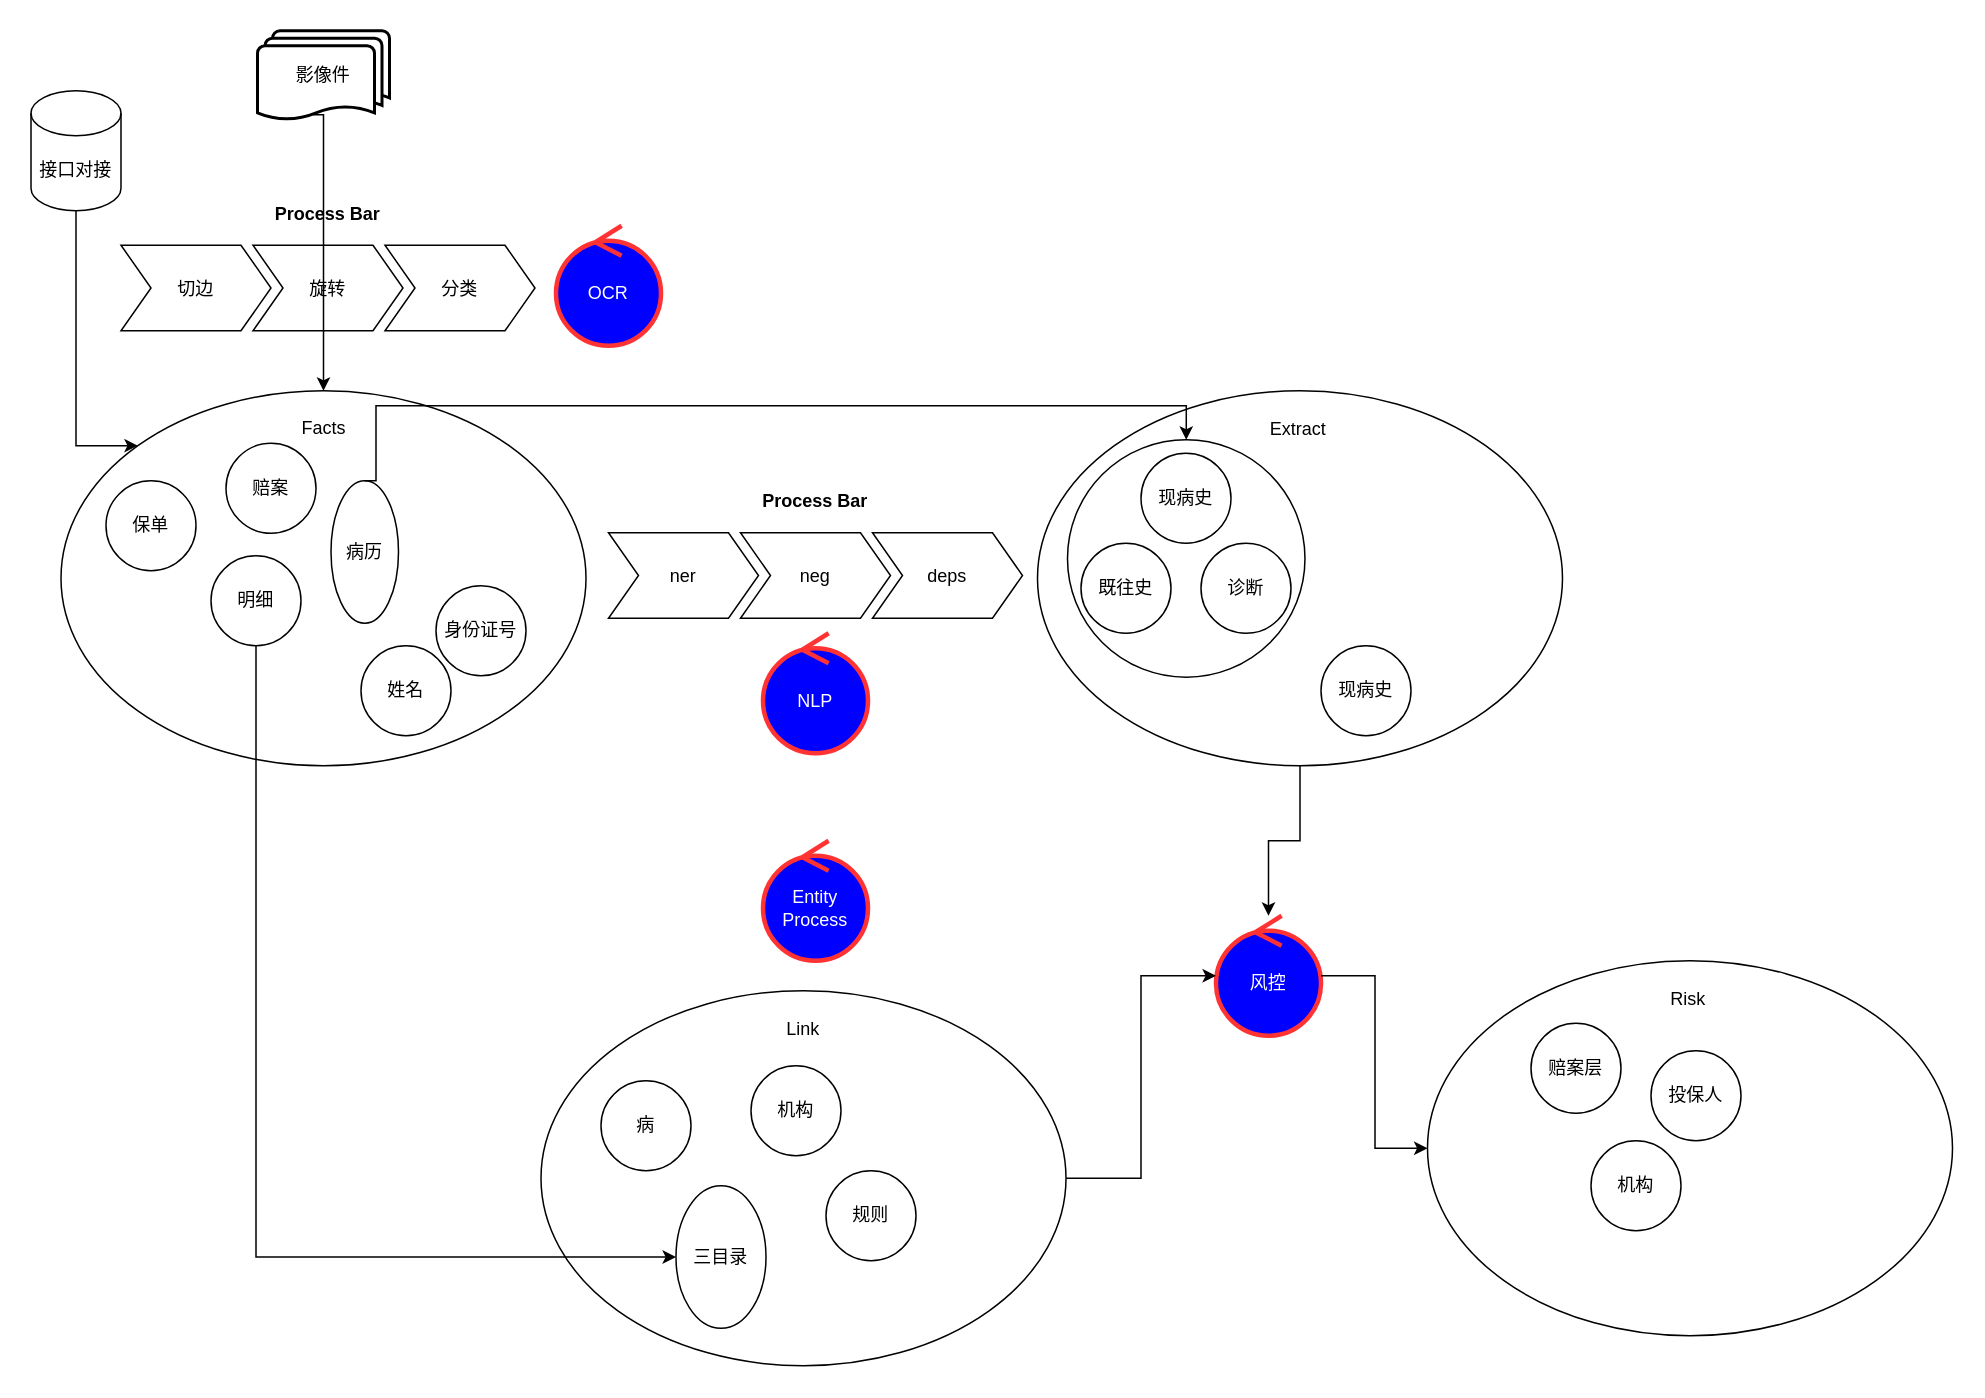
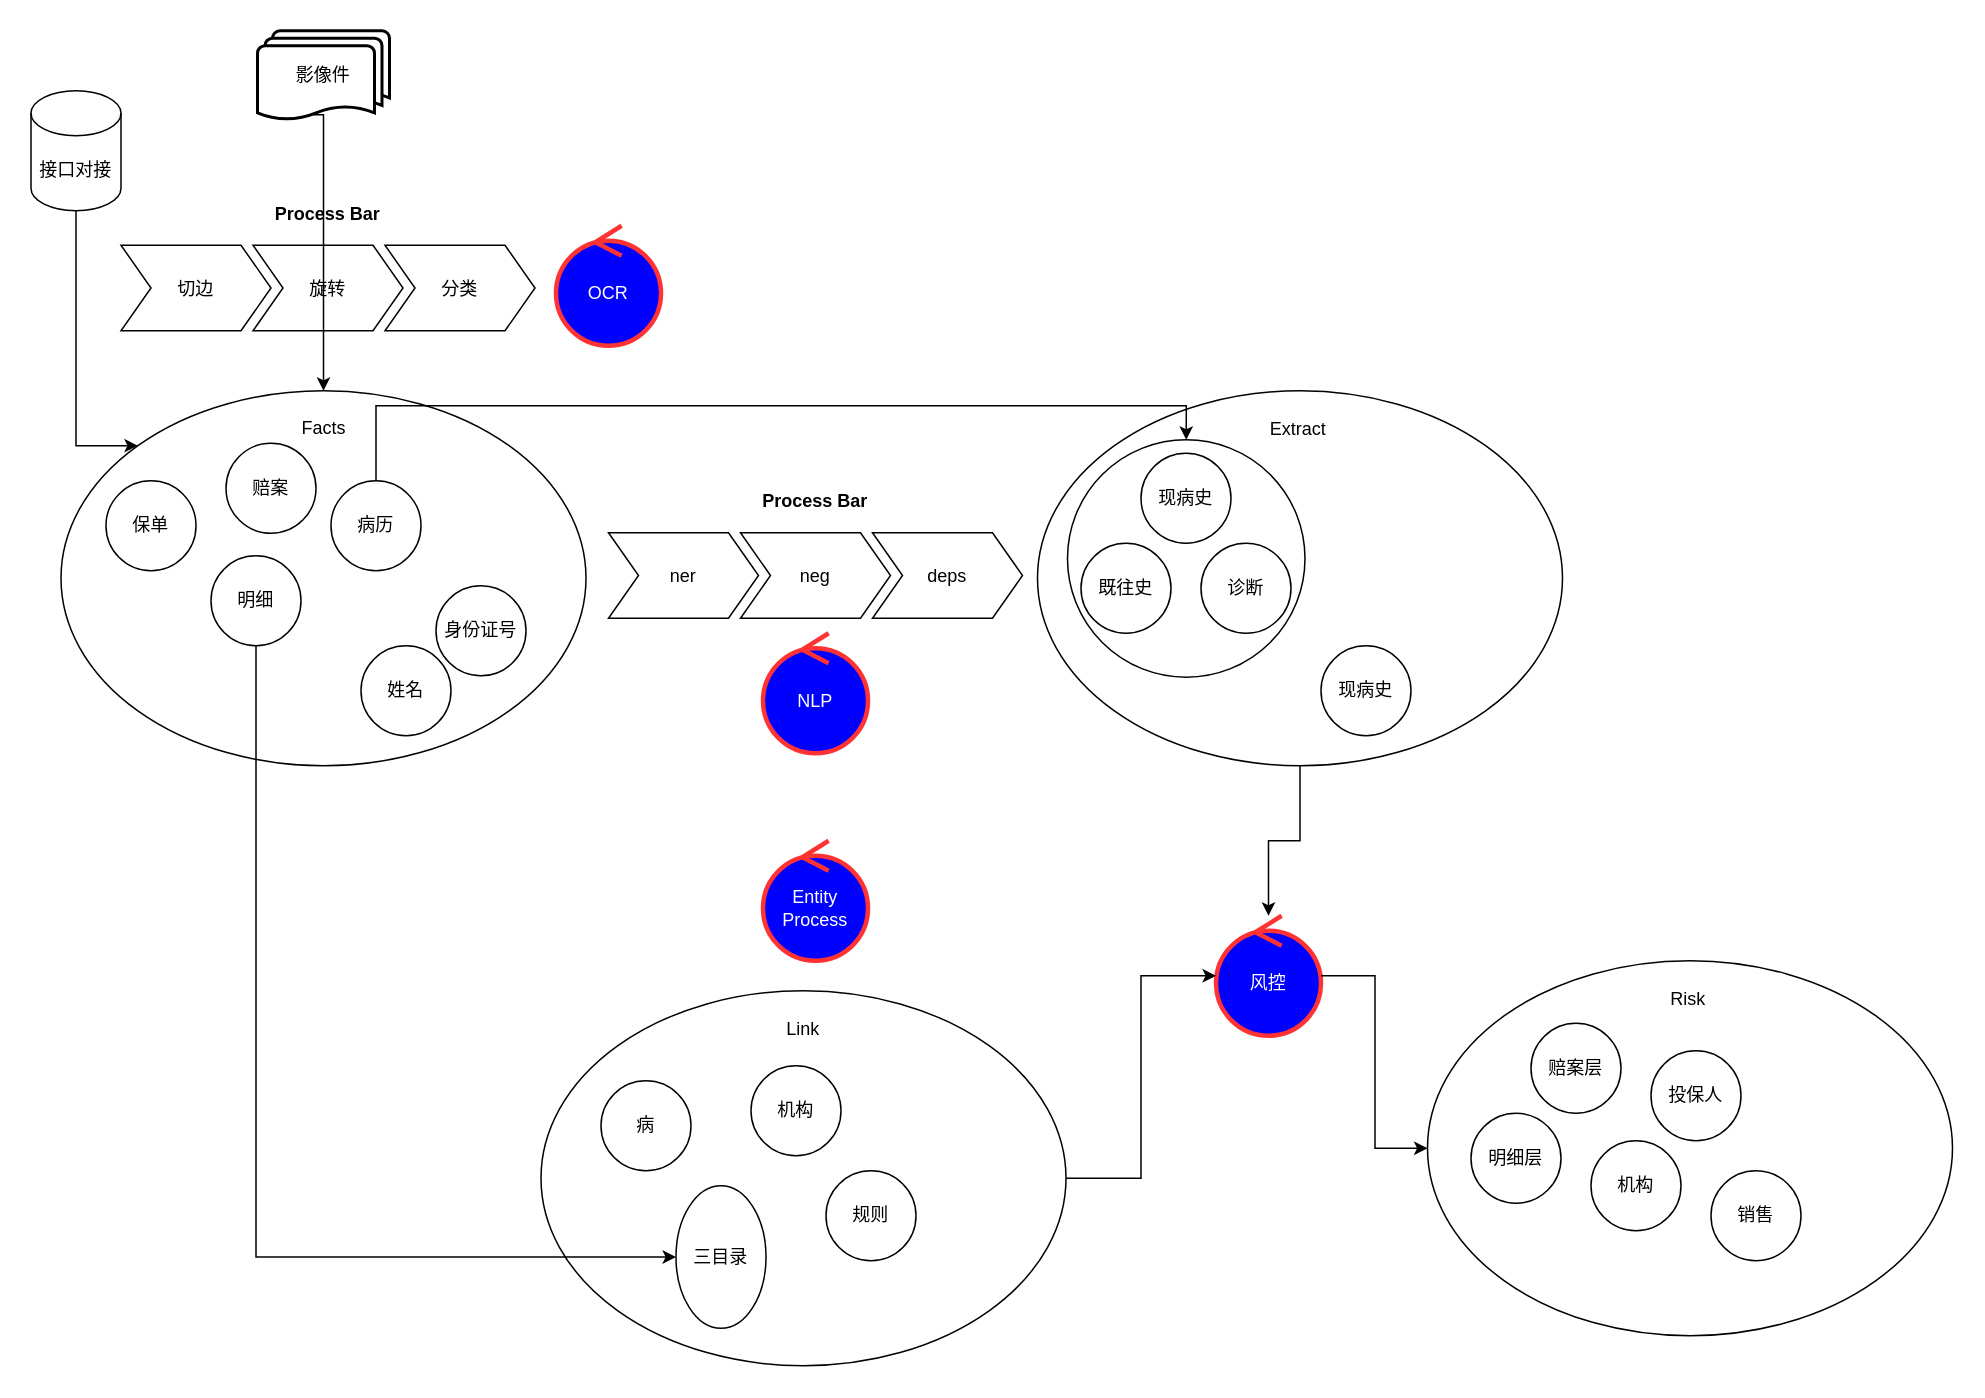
  <mxCell id="0" />
  <mxCell id="1" parent="0" />
  <mxCell id="2" value="" style="ellipse;whiteSpace=wrap;html=1;" vertex="1" parent="1"><mxGeometry x="40" y="260" width="350" height="250" as="geometry" /></mxCell>
  <mxCell id="3" value="保单" style="ellipse;whiteSpace=wrap;html=1;aspect=fixed;" vertex="1" parent="1"><mxGeometry x="70" y="320" width="60" height="60" as="geometry" /></mxCell>
  <mxCell id="4" value="Facts" style="text;html=1;strokeColor=none;fillColor=none;align=center;verticalAlign=middle;whiteSpace=wrap;rounded=0;" vertex="1" parent="1"><mxGeometry x="177.5" y="270" width="75" height="30" as="geometry" /></mxCell>
  <mxCell id="5" value="赔案" style="ellipse;whiteSpace=wrap;html=1;aspect=fixed;" vertex="1" parent="1"><mxGeometry x="150" y="295" width="60" height="60" as="geometry" /></mxCell>
- <mxCell id="6" value="病历" style="ellipse;whiteSpace=wrap;html=1;aspect=fixed;" vertex="1" parent="1"><mxGeometry x="220" y="320" width="45" height="95" as="geometry" /></mxCell>
+ <mxCell id="6" value="病历" style="ellipse;whiteSpace=wrap;html=1;aspect=fixed;" vertex="1" parent="1"><mxGeometry x="220" y="320" width="60" height="60" as="geometry" /></mxCell>
  <mxCell id="7" value="明细" style="ellipse;whiteSpace=wrap;html=1;aspect=fixed;" vertex="1" parent="1"><mxGeometry x="140" y="370" width="60" height="60" as="geometry" /></mxCell>
  <mxCell id="8" value="接口对接" style="shape=cylinder3;whiteSpace=wrap;html=1;boundedLbl=1;backgroundOutline=1;size=15;" vertex="1" parent="1"><mxGeometry x="20" y="60" width="60" height="80" as="geometry" /></mxCell>
  <mxCell id="9" value="影像件" style="strokeWidth=2;html=1;shape=mxgraph.flowchart.multi-document;whiteSpace=wrap;" vertex="1" parent="1"><mxGeometry x="171" y="20" width="88" height="60" as="geometry" /></mxCell>
  <mxCell id="10" value="Process Bar" style="swimlane;childLayout=stackLayout;horizontal=1;fillColor=none;horizontalStack=1;resizeParent=1;resizeParentMax=0;resizeLast=0;collapsible=0;strokeColor=none;stackBorder=10;stackSpacing=-12;resizable=1;align=center;points=[];fontColor=#000000;" vertex="1" parent="1"><mxGeometry x="70" y="130" width="296" height="100" as="geometry" /></mxCell>
  <mxCell id="11" value="切边" style="shape=step;perimeter=stepPerimeter;fixedSize=1;points=[];" vertex="1" parent="10"><mxGeometry x="10" y="33" width="100" height="57" as="geometry" /></mxCell>
  <mxCell id="12" value="旋转" style="shape=step;perimeter=stepPerimeter;fixedSize=1;points=[];" vertex="1" parent="10"><mxGeometry x="98" y="33" width="100" height="57" as="geometry" /></mxCell>
  <mxCell id="13" value="分类" style="shape=step;perimeter=stepPerimeter;fixedSize=1;points=[];" vertex="1" parent="10"><mxGeometry x="186" y="33" width="100" height="57" as="geometry" /></mxCell>
  <mxCell id="14" value="" style="edgeStyle=segmentEdgeStyle;endArrow=classic;html=1;rounded=0;exitX=0.5;exitY=1;exitDx=0;exitDy=0;exitPerimeter=0;entryX=0;entryY=0;entryDx=0;entryDy=0;" edge="1" parent="1" source="8" target="2"><mxGeometry width="50" height="50" relative="1" as="geometry"><mxPoint x="70" y="200" as="sourcePoint" /><mxPoint x="10" y="200" as="targetPoint" /><Array as="points"><mxPoint x="50" y="297" /></Array></mxGeometry></mxCell>
  <mxCell id="15" value="" style="edgeStyle=segmentEdgeStyle;endArrow=classic;html=1;rounded=0;entryX=0.5;entryY=0;entryDx=0;entryDy=0;exitX=0.42;exitY=0.933;exitDx=0;exitDy=0;exitPerimeter=0;" edge="1" parent="1" source="9" target="2"><mxGeometry width="50" height="50" relative="1" as="geometry"><mxPoint x="111" y="150" as="sourcePoint" /><mxPoint x="121.759" y="315.398" as="targetPoint" /><Array as="points"><mxPoint x="215" y="76" /></Array></mxGeometry></mxCell>
  <mxCell id="16" value="" style="group" vertex="1" connectable="0" parent="1"><mxGeometry x="690" y="260" width="350" height="250" as="geometry" /></mxCell>
  <mxCell id="17" value="" style="ellipse;whiteSpace=wrap;html=1;" vertex="1" parent="16"><mxGeometry x="1" width="350" height="250.0" as="geometry" /></mxCell>
  <mxCell id="18" value="Extract" style="text;html=1;strokeColor=none;fillColor=none;align=center;verticalAlign=middle;whiteSpace=wrap;rounded=0;" vertex="1" parent="16"><mxGeometry x="120" y="10.42" width="110" height="31.25" as="geometry" /></mxCell>
  <mxCell id="19" value="" style="ellipse;whiteSpace=wrap;html=1;aspect=fixed;" vertex="1" parent="16"><mxGeometry x="21" y="32.67" width="158.33" height="158.33" as="geometry" /></mxCell>
  <mxCell id="20" value="现病史" style="ellipse;whiteSpace=wrap;html=1;aspect=fixed;" vertex="1" parent="16"><mxGeometry x="70" y="41.67" width="60" height="60" as="geometry" /></mxCell>
  <mxCell id="21" value="诊断" style="ellipse;whiteSpace=wrap;html=1;aspect=fixed;" vertex="1" parent="16"><mxGeometry x="110" y="101.67" width="60" height="60" as="geometry" /></mxCell>
  <mxCell id="22" value="既往史" style="ellipse;whiteSpace=wrap;html=1;aspect=fixed;" vertex="1" parent="16"><mxGeometry x="30" y="101.67" width="60" height="60" as="geometry" /></mxCell>
  <mxCell id="23" value="现病史" style="ellipse;whiteSpace=wrap;html=1;aspect=fixed;" vertex="1" parent="16"><mxGeometry x="190" y="170" width="60" height="60" as="geometry" /></mxCell>
  <mxCell id="24" value="身份证号" style="ellipse;whiteSpace=wrap;html=1;aspect=fixed;" vertex="1" parent="1"><mxGeometry x="290" y="390" width="60" height="60" as="geometry" /></mxCell>
  <mxCell id="25" value="姓名" style="ellipse;whiteSpace=wrap;html=1;aspect=fixed;" vertex="1" parent="1"><mxGeometry x="240" y="430" width="60" height="60" as="geometry" /></mxCell>
  <mxCell id="26" value="Process Bar" style="swimlane;childLayout=stackLayout;horizontal=1;fillColor=none;horizontalStack=1;resizeParent=1;resizeParentMax=0;resizeLast=0;collapsible=0;strokeColor=none;stackBorder=10;stackSpacing=-12;resizable=1;align=center;points=[];fontColor=#000000;" vertex="1" parent="1"><mxGeometry x="395" y="321.67" width="296" height="100" as="geometry" /></mxCell>
  <mxCell id="27" value="ner" style="shape=step;perimeter=stepPerimeter;fixedSize=1;points=[];" vertex="1" parent="26"><mxGeometry x="10" y="33" width="100" height="57" as="geometry" /></mxCell>
  <mxCell id="28" value="neg" style="shape=step;perimeter=stepPerimeter;fixedSize=1;points=[];" vertex="1" parent="26"><mxGeometry x="98" y="33" width="100" height="57" as="geometry" /></mxCell>
  <mxCell id="29" value="deps" style="shape=step;perimeter=stepPerimeter;fixedSize=1;points=[];" vertex="1" parent="26"><mxGeometry x="186" y="33" width="100" height="57" as="geometry" /></mxCell>
  <mxCell id="30" value="" style="group" vertex="1" connectable="0" parent="1"><mxGeometry x="360" y="660" width="350" height="250" as="geometry" /></mxCell>
  <mxCell id="31" value="" style="ellipse;whiteSpace=wrap;html=1;" vertex="1" parent="30"><mxGeometry width="350" height="250.0" as="geometry" /></mxCell>
  <mxCell id="32" value="Link" style="text;html=1;strokeColor=none;fillColor=none;align=center;verticalAlign=middle;whiteSpace=wrap;rounded=0;" vertex="1" parent="30"><mxGeometry x="120" y="10" width="110" height="31.25" as="geometry" /></mxCell>
  <mxCell id="33" value="病" style="ellipse;whiteSpace=wrap;html=1;aspect=fixed;" vertex="1" parent="30"><mxGeometry x="40" y="60" width="60" height="60" as="geometry" /></mxCell>
  <mxCell id="34" value="三目录" style="ellipse;whiteSpace=wrap;html=1;aspect=fixed;" vertex="1" parent="30"><mxGeometry x="90" y="130" width="60" height="95" as="geometry" /></mxCell>
  <mxCell id="35" value="机构" style="ellipse;whiteSpace=wrap;html=1;aspect=fixed;" vertex="1" parent="30"><mxGeometry x="140" y="50" width="60" height="60" as="geometry" /></mxCell>
  <mxCell id="36" value="规则" style="ellipse;whiteSpace=wrap;html=1;aspect=fixed;" vertex="1" parent="30"><mxGeometry x="190" y="120" width="60" height="60" as="geometry" /></mxCell>
  <mxCell id="37" value="NLP" style="ellipse;shape=umlControl;whiteSpace=wrap;html=1;fontColor=#FFFFFF;fillColor=#0000FF;strokeColor=#FF3333;strokeWidth=3;" vertex="1" parent="1"><mxGeometry x="508" y="421.67" width="70" height="80" as="geometry" /></mxCell>
  <mxCell id="38" value="OCR" style="ellipse;shape=umlControl;whiteSpace=wrap;html=1;fillColor=#0000FF;fontColor=#FFFFFF;strokeColor=#FF3333;strokeWidth=3;" vertex="1" parent="1"><mxGeometry x="370" y="150" width="70" height="80" as="geometry" /></mxCell>
  <mxCell id="39" value="Entity Process" style="ellipse;shape=umlControl;whiteSpace=wrap;html=1;fontColor=#FFFFFF;fillColor=#0000FF;strokeColor=#FF3333;strokeWidth=3;" vertex="1" parent="1"><mxGeometry x="508" y="560" width="70" height="80" as="geometry" /></mxCell>
  <mxCell id="40" value="" style="edgeStyle=segmentEdgeStyle;endArrow=classic;html=1;rounded=0;entryX=0.5;entryY=0;entryDx=0;entryDy=0;exitX=0.5;exitY=0;exitDx=0;exitDy=0;" edge="1" parent="1" source="6" target="19"><mxGeometry width="50" height="50" relative="1" as="geometry"><mxPoint x="217.96" y="85.98" as="sourcePoint" /><mxPoint x="490" y="260" as="targetPoint" /><Array as="points"><mxPoint x="250" y="270" /><mxPoint x="790" y="270" /></Array></mxGeometry></mxCell>
  <mxCell id="41" value="" style="edgeStyle=elbowEdgeStyle;elbow=horizontal;endArrow=classic;html=1;rounded=0;exitX=0.5;exitY=1;exitDx=0;exitDy=0;entryX=0;entryY=0.5;entryDx=0;entryDy=0;" edge="1" parent="1" source="7" target="34"><mxGeometry width="50" height="50" relative="1" as="geometry"><mxPoint x="520" y="510" as="sourcePoint" /><mxPoint x="570" y="460" as="targetPoint" /><Array as="points"><mxPoint x="170" y="630" /></Array></mxGeometry></mxCell>
  <mxCell id="42" value="" style="group" vertex="1" connectable="0" parent="1"><mxGeometry x="950" y="640" width="350" height="250" as="geometry" /></mxCell>
  <mxCell id="43" value="" style="ellipse;whiteSpace=wrap;html=1;" vertex="1" parent="42"><mxGeometry x="1" width="350" height="250.0" as="geometry" /></mxCell>
  <mxCell id="44" value="Risk" style="text;html=1;strokeColor=none;fillColor=none;align=center;verticalAlign=middle;whiteSpace=wrap;rounded=0;" vertex="1" parent="42"><mxGeometry x="120" y="10.42" width="110" height="31.25" as="geometry" /></mxCell>
  <mxCell id="45" value="赔案层" style="ellipse;whiteSpace=wrap;html=1;aspect=fixed;" vertex="1" parent="42"><mxGeometry x="70" y="41.67" width="60" height="60" as="geometry" /></mxCell>
+ <mxCell id="46" value="明细层" style="ellipse;whiteSpace=wrap;html=1;aspect=fixed;" vertex="1" parent="42"><mxGeometry x="30" y="101.67" width="60" height="60" as="geometry" /></mxCell>
  <mxCell id="47" value="机构" style="ellipse;whiteSpace=wrap;html=1;aspect=fixed;" vertex="1" parent="42"><mxGeometry x="110" y="120" width="60" height="60" as="geometry" /></mxCell>
  <mxCell id="48" value="投保人" style="ellipse;whiteSpace=wrap;html=1;aspect=fixed;" vertex="1" parent="42"><mxGeometry x="150" y="60" width="60" height="60" as="geometry" /></mxCell>
+ <mxCell id="49" value="销售" style="ellipse;whiteSpace=wrap;html=1;aspect=fixed;" vertex="1" parent="42"><mxGeometry x="190" y="140" width="60" height="60" as="geometry" /></mxCell>
  <mxCell id="50" value="风控" style="ellipse;shape=umlControl;whiteSpace=wrap;html=1;fontColor=#FFFFFF;fillColor=#0000FF;strokeColor=#FF3333;strokeWidth=3;" vertex="1" parent="1"><mxGeometry x="810" y="610" width="70" height="80" as="geometry" /></mxCell>
  <mxCell id="51" value="" style="edgeStyle=elbowEdgeStyle;elbow=horizontal;endArrow=classic;html=1;rounded=0;fontColor=#FFFFFF;exitX=1;exitY=0.5;exitDx=0;exitDy=0;" edge="1" parent="1" source="31" target="50"><mxGeometry width="50" height="50" relative="1" as="geometry"><mxPoint x="880" y="580" as="sourcePoint" /><mxPoint x="930" y="530" as="targetPoint" /></mxGeometry></mxCell>
  <mxCell id="52" value="" style="edgeStyle=elbowEdgeStyle;elbow=vertical;endArrow=classic;html=1;rounded=0;fontColor=#FFFFFF;exitX=0.5;exitY=1;exitDx=0;exitDy=0;" edge="1" parent="1" source="17" target="50"><mxGeometry width="50" height="50" relative="1" as="geometry"><mxPoint x="850" y="540" as="sourcePoint" /><mxPoint x="680" y="530" as="targetPoint" /></mxGeometry></mxCell>
  <mxCell id="53" value="" style="edgeStyle=elbowEdgeStyle;elbow=horizontal;endArrow=classic;html=1;rounded=0;fontColor=#FFFFFF;" edge="1" parent="1" source="50" target="43"><mxGeometry width="50" height="50" relative="1" as="geometry"><mxPoint x="750" y="560" as="sourcePoint" /><mxPoint x="800" y="510" as="targetPoint" /></mxGeometry></mxCell>
